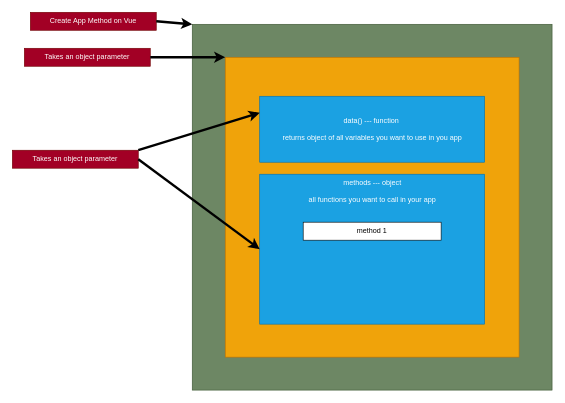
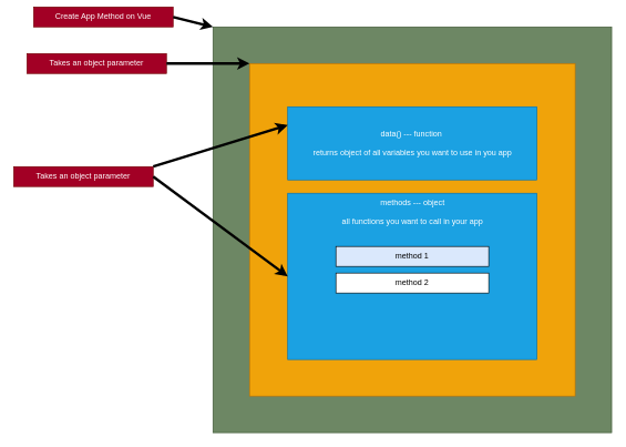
  <mxCell id="0" />
  <mxCell id="1" parent="0" />
  <mxCell id="2" value="" style="rounded=0;whiteSpace=wrap;html=1;fillColor=#6d8764;fontColor=#ffffff;strokeColor=#3A5431;" vertex="1" parent="1"><mxGeometry x="320" y="40" width="600" height="610" as="geometry" /></mxCell>
  <mxCell id="3" value="" style="rounded=0;whiteSpace=wrap;html=1;fillColor=#f0a30a;fontColor=#000000;strokeColor=#BD7000;" vertex="1" parent="1"><mxGeometry x="375" y="95" width="490" height="500" as="geometry" /></mxCell>
- <mxCell id="4" value="Create App Method on Vue" style="rounded=0;whiteSpace=wrap;html=1;fillColor=#a20025;fontColor=#ffffff;strokeColor=#6F0000;" vertex="1" parent="1"><mxGeometry x="50" y="20" width="210" height="30" as="geometry" /></mxCell>
+ <mxCell id="4" value="Create App Method on Vue" style="rounded=0;whiteSpace=wrap;html=1;fillColor=#a20025;fontColor=#ffffff;strokeColor=#6F0000;" vertex="1" parent="1"><mxGeometry x="50" y="10" width="210" height="30" as="geometry" /></mxCell>
  <mxCell id="5" value="Takes an object parameter" style="rounded=0;whiteSpace=wrap;html=1;fillColor=#a20025;fontColor=#ffffff;strokeColor=#6F0000;" vertex="1" parent="1"><mxGeometry x="40" y="80" width="210" height="30" as="geometry" /></mxCell>
  <mxCell id="6" value="data() --- function&amp;nbsp;&lt;div&gt;&lt;br&gt;&lt;/div&gt;&lt;div&gt;returns object of all variables you want to use in you app&lt;/div&gt;" style="rounded=0;whiteSpace=wrap;html=1;fillColor=#1ba1e2;fontColor=#ffffff;strokeColor=#006EAF;" vertex="1" parent="1"><mxGeometry x="432.5" y="160" width="375" height="110" as="geometry" /></mxCell>
  <mxCell id="7" value="methods --- object&lt;div&gt;&lt;br&gt;&lt;/div&gt;&lt;div&gt;all functions you want to call in your app&lt;/div&gt;" style="rounded=0;whiteSpace=wrap;html=1;fillColor=#1ba1e2;fontColor=#ffffff;strokeColor=#006EAF;verticalAlign=top;" vertex="1" parent="1"><mxGeometry x="432.5" y="290" width="375" height="250" as="geometry" /></mxCell>
  <mxCell id="8" value="" style="endArrow=classic;html=1;rounded=0;entryX=0;entryY=0;entryDx=0;entryDy=0;exitX=1;exitY=0.5;exitDx=0;exitDy=0;strokeWidth=4;" edge="1" parent="1" source="5" target="3"><mxGeometry width="50" height="50" relative="1" as="geometry"><mxPoint x="250" y="270" as="sourcePoint" /><mxPoint x="300" y="220" as="targetPoint" /></mxGeometry></mxCell>
  <mxCell id="9" value="" style="endArrow=classic;html=1;rounded=0;entryX=0;entryY=0;entryDx=0;entryDy=0;exitX=1;exitY=0.5;exitDx=0;exitDy=0;strokeWidth=4;" edge="1" parent="1" source="4" target="2"><mxGeometry width="50" height="50" relative="1" as="geometry"><mxPoint x="250" y="270" as="sourcePoint" /><mxPoint x="300" y="220" as="targetPoint" /></mxGeometry></mxCell>
  <mxCell id="10" value="Takes an object parameter" style="rounded=0;whiteSpace=wrap;html=1;fillColor=#a20025;fontColor=#ffffff;strokeColor=#6F0000;" vertex="1" parent="1"><mxGeometry x="20" y="250" width="210" height="30" as="geometry" /></mxCell>
  <mxCell id="11" value="" style="endArrow=classic;html=1;rounded=0;entryX=0;entryY=0.25;entryDx=0;entryDy=0;exitX=1;exitY=0;exitDx=0;exitDy=0;strokeWidth=4;" edge="1" parent="1" source="10" target="6"><mxGeometry width="50" height="50" relative="1" as="geometry"><mxPoint x="250" y="270" as="sourcePoint" /><mxPoint x="300" y="220" as="targetPoint" /></mxGeometry></mxCell>
  <mxCell id="12" value="" style="endArrow=classic;html=1;rounded=0;entryX=0;entryY=0.5;entryDx=0;entryDy=0;exitX=1;exitY=0.5;exitDx=0;exitDy=0;strokeWidth=4;" edge="1" parent="1" source="10" target="7"><mxGeometry width="50" height="50" relative="1" as="geometry"><mxPoint x="250" y="270" as="sourcePoint" /><mxPoint x="300" y="220" as="targetPoint" /></mxGeometry></mxCell>
- <mxCell id="13" value="method 1" style="rounded=0;whiteSpace=wrap;html=1;" vertex="1" parent="1"><mxGeometry x="505" y="370" width="230" height="30" as="geometry" /></mxCell>
+ <mxCell id="13" value="method 1" style="rounded=0;whiteSpace=wrap;html=1;fillColor=#dae8fc;" vertex="1" parent="1"><mxGeometry x="505" y="370" width="230" height="30" as="geometry" /></mxCell>
+ <mxCell id="14" value="method 2" style="rounded=0;whiteSpace=wrap;html=1;" vertex="1" parent="1"><mxGeometry x="505" y="410" width="230" height="30" as="geometry" /></mxCell>
